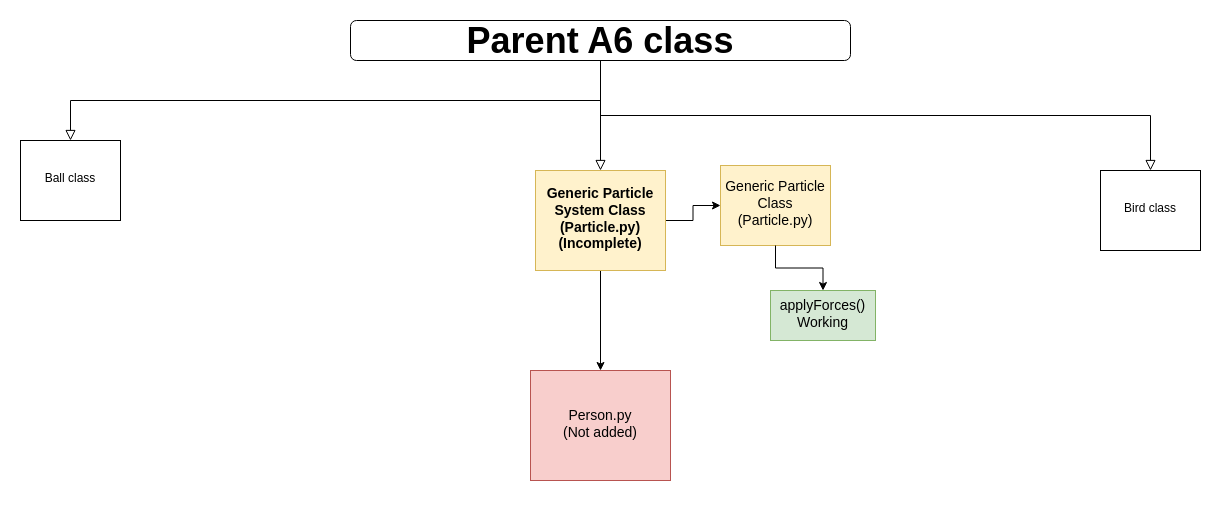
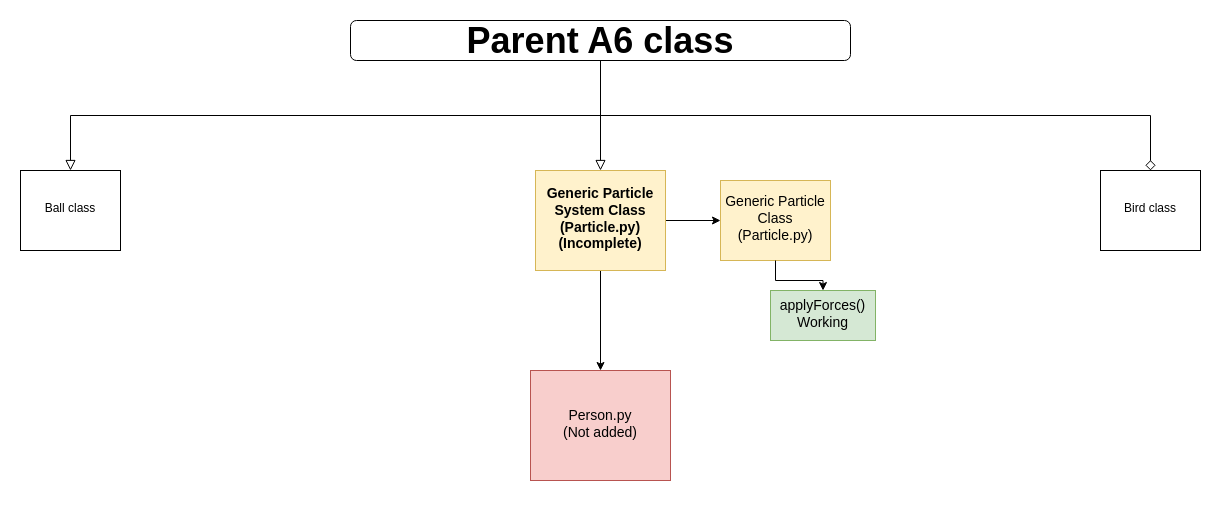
  <mxCell id="0" />
  <mxCell id="1" parent="0" />
  <mxCell id="2" value="" style="rounded=0;html=1;jettySize=auto;orthogonalLoop=1;fontSize=11;endArrow=block;endFill=0;endSize=8;strokeWidth=1;shadow=0;labelBackgroundColor=none;edgeStyle=orthogonalEdgeStyle;" parent="1" source="3" target="6" edge="1"><mxGeometry relative="1" as="geometry" /></mxCell>
  <mxCell id="3" value="&lt;font style=&quot;font-size: 36px&quot;&gt;&lt;b&gt;Parent A6 class&lt;/b&gt;&lt;/font&gt;" style="rounded=1;whiteSpace=wrap;html=1;fontSize=12;glass=0;strokeWidth=1;shadow=0;" parent="1" vertex="1"><mxGeometry x="350" y="20" width="500" height="40" as="geometry" /></mxCell>
  <mxCell id="4" value="" style="edgeStyle=orthogonalEdgeStyle;rounded=0;orthogonalLoop=1;jettySize=auto;html=1;" edge="1" parent="1" source="6" target="8"><mxGeometry relative="1" as="geometry" /></mxCell>
  <mxCell id="5" value="" style="edgeStyle=orthogonalEdgeStyle;rounded=0;orthogonalLoop=1;jettySize=auto;html=1;" edge="1" parent="1" source="6" target="7"><mxGeometry relative="1" as="geometry" /></mxCell>
  <mxCell id="6" value="&lt;font style=&quot;font-size: 14px&quot;&gt;&lt;b&gt;Generic Particle System Class (Particle.py)&lt;br&gt;(Incomplete)&lt;br&gt;&lt;/b&gt;&lt;/font&gt;" style="rectangle;whiteSpace=wrap;html=1;shadow=0;fontFamily=Helvetica;fontSize=12;align=center;strokeWidth=1;spacing=6;spacingTop=-4;rounded=0;fillColor=#fff2cc;strokeColor=#d6b656;" parent="1" vertex="1"><mxGeometry x="535" y="170" width="130" height="100" as="geometry" /></mxCell>
- <mxCell id="7" value="&lt;font style=&quot;font-size: 14px&quot;&gt;Generic Particle Class (Particle.py)&lt;/font&gt;" style="rectangle;whiteSpace=wrap;html=1;shadow=0;fontFamily=Helvetica;fontSize=12;align=center;strokeWidth=1;spacing=6;spacingTop=-4;fillColor=#fff2cc;strokeColor=#d6b656;" vertex="1" parent="1"><mxGeometry x="720" y="165" width="110" height="80" as="geometry" /></mxCell>
+ <mxCell id="7" value="&lt;font style=&quot;font-size: 14px&quot;&gt;Generic Particle Class (Particle.py)&lt;/font&gt;" style="rectangle;whiteSpace=wrap;html=1;shadow=0;fontFamily=Helvetica;fontSize=12;align=center;strokeWidth=1;spacing=6;spacingTop=-4;fillColor=#fff2cc;strokeColor=#d6b656;" vertex="1" parent="1"><mxGeometry x="720" y="180" width="110" height="80" as="geometry" /></mxCell>
  <mxCell id="8" value="&lt;span style=&quot;font-size: 14px&quot;&gt;Person.py&lt;br&gt;(Not added)&lt;br&gt;&lt;/span&gt;" style="rectangle;whiteSpace=wrap;html=1;shadow=0;fontFamily=Helvetica;fontSize=12;align=center;strokeWidth=1;spacing=6;spacingTop=-4;fillColor=#f8cecc;strokeColor=#b85450;" vertex="1" parent="1"><mxGeometry x="530" y="370" width="140" height="110" as="geometry" /></mxCell>
  <mxCell id="9" value="Bird class" style="rectangle;whiteSpace=wrap;html=1;shadow=0;fontFamily=Helvetica;fontSize=12;align=center;strokeWidth=1;spacing=6;spacingTop=-4;" vertex="1" parent="1"><mxGeometry x="1100" y="170" width="100" height="80" as="geometry" /></mxCell>
- <mxCell id="10" value="" style="rounded=0;html=1;jettySize=auto;orthogonalLoop=1;fontSize=11;endArrow=block;endFill=0;endSize=8;strokeWidth=1;shadow=0;labelBackgroundColor=none;edgeStyle=orthogonalEdgeStyle;exitX=0.5;exitY=1;exitDx=0;exitDy=0;" edge="1" parent="1" source="3" target="9"><mxGeometry relative="1" as="geometry"><mxPoint x="830" y="70" as="sourcePoint" /><mxPoint x="550" y="180" as="targetPoint" /></mxGeometry></mxCell>
- <mxCell id="11" value="Ball class" style="rectangle;whiteSpace=wrap;html=1;shadow=0;fontFamily=Helvetica;fontSize=12;align=center;strokeWidth=1;spacing=6;spacingTop=-4;" vertex="1" parent="1"><mxGeometry x="20" y="140" width="100" height="80" as="geometry" /></mxCell>
+ <mxCell id="10" value="" style="rounded=0;html=1;jettySize=auto;orthogonalLoop=1;fontSize=11;endArrow=diamond;endFill=0;endSize=8;strokeWidth=1;shadow=0;labelBackgroundColor=none;edgeStyle=orthogonalEdgeStyle;exitX=0.5;exitY=1;exitDx=0;exitDy=0;" edge="1" parent="1" source="3" target="9"><mxGeometry relative="1" as="geometry"><mxPoint x="830" y="70" as="sourcePoint" /><mxPoint x="550" y="180" as="targetPoint" /></mxGeometry></mxCell>
+ <mxCell id="11" value="Ball class" style="rectangle;whiteSpace=wrap;html=1;shadow=0;fontFamily=Helvetica;fontSize=12;align=center;strokeWidth=1;spacing=6;spacingTop=-4;" vertex="1" parent="1"><mxGeometry x="20" y="170" width="100" height="80" as="geometry" /></mxCell>
  <mxCell id="12" value="" style="rounded=0;html=1;jettySize=auto;orthogonalLoop=1;fontSize=11;endArrow=block;endFill=0;endSize=8;strokeWidth=1;shadow=0;labelBackgroundColor=none;edgeStyle=orthogonalEdgeStyle;exitX=0.5;exitY=1;exitDx=0;exitDy=0;" edge="1" parent="1" target="11" source="3"><mxGeometry relative="1" as="geometry"><mxPoint x="20" y="115" as="sourcePoint" /><mxPoint x="-30" y="235" as="targetPoint" /></mxGeometry></mxCell>
  <mxCell id="13" value="&lt;font style=&quot;font-size: 14px&quot;&gt;applyForces()&lt;br&gt;Working&lt;br&gt;&lt;/font&gt;" style="rectangle;whiteSpace=wrap;html=1;shadow=0;fontFamily=Helvetica;fontSize=12;align=center;strokeWidth=1;spacing=6;spacingTop=-4;fillColor=#d5e8d4;strokeColor=#82b366;" vertex="1" parent="1"><mxGeometry x="770" y="290" width="105" height="50" as="geometry" /></mxCell>
  <mxCell id="14" value="" style="edgeStyle=orthogonalEdgeStyle;rounded=0;orthogonalLoop=1;jettySize=auto;html=1;exitX=0.5;exitY=1;exitDx=0;exitDy=0;" edge="1" parent="1" source="7" target="13"><mxGeometry relative="1" as="geometry"><mxPoint x="785" y="270" as="sourcePoint" /><mxPoint x="712.5" y="300" as="targetPoint" /></mxGeometry></mxCell>
  <mxCell id="15" value="" style="edgeStyle=orthogonalEdgeStyle;rounded=0;orthogonalLoop=1;jettySize=auto;html=1;" edge="1" parent="1"><mxGeometry relative="1" as="geometry"><mxPoint x="732.5" y="490" as="targetPoint" /></mxGeometry></mxCell>
